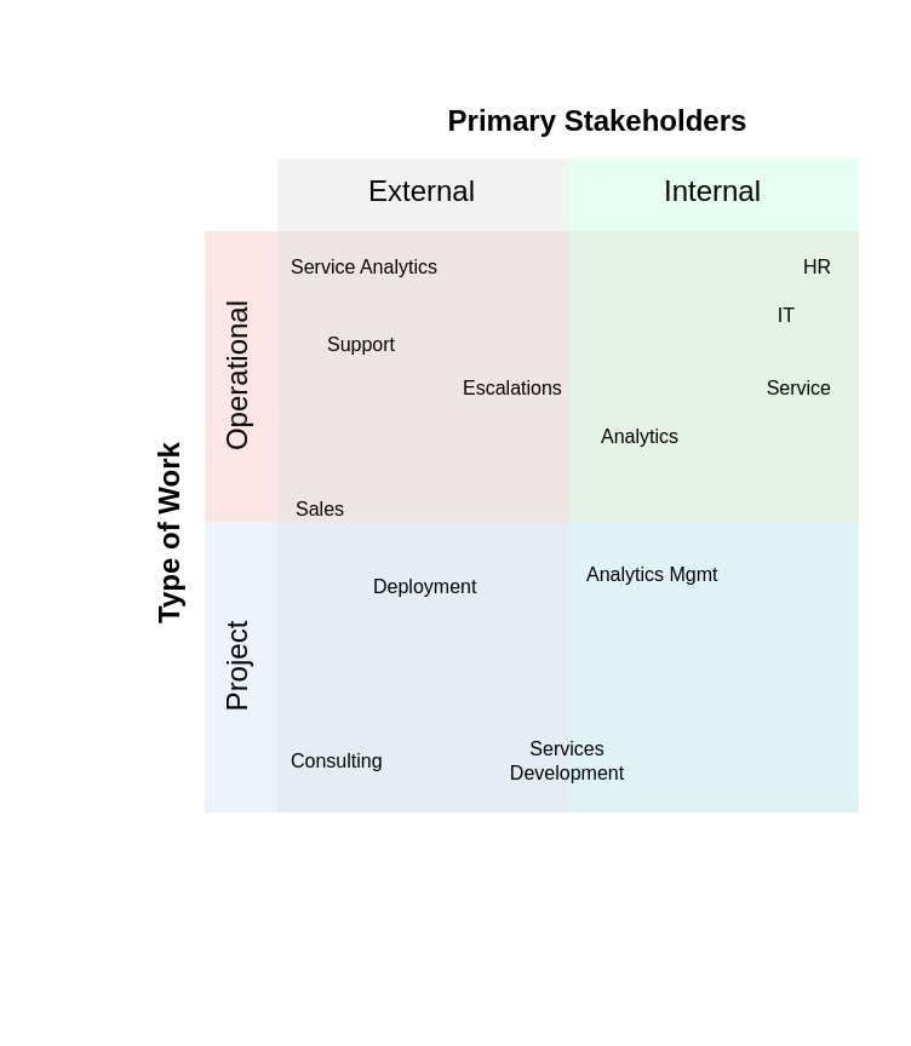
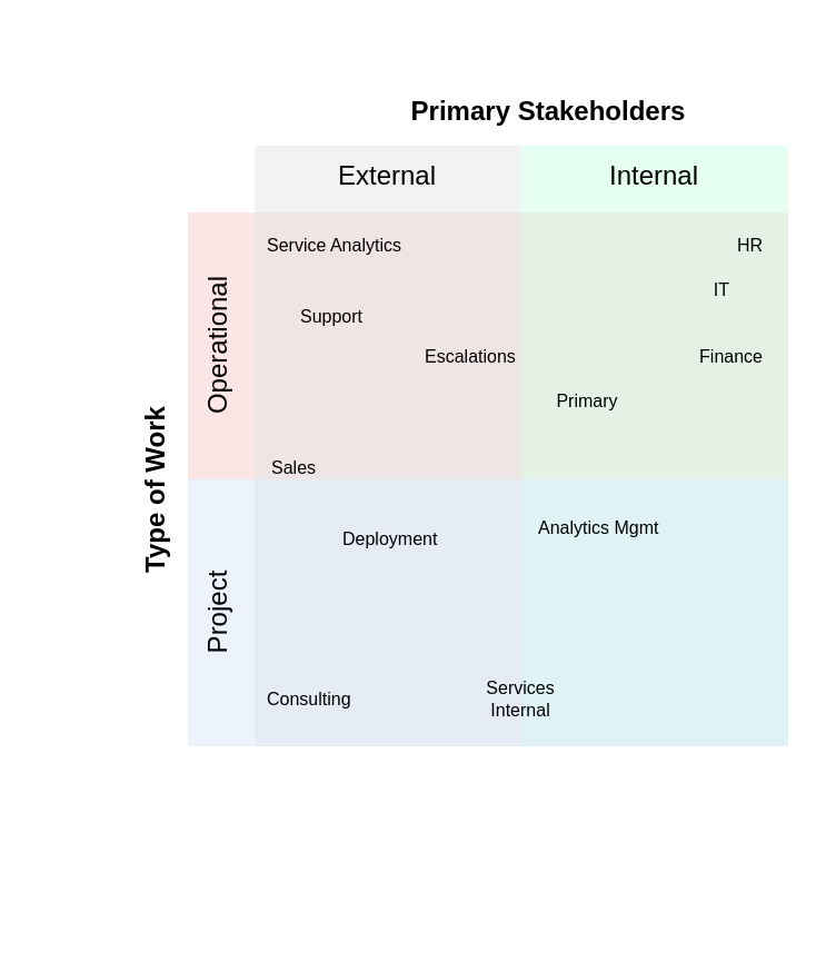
  <mxCell id="0" />
  <mxCell id="1" parent="0" />
  <mxCell id="2" value="" style="group" parent="1" vertex="1" connectable="0"><mxGeometry x="55" y="35" width="299" height="300" as="geometry" /></mxCell>
  <mxCell id="3" value="Operational" style="rounded=0;whiteSpace=wrap;html=1;rotation=-90;verticalAlign=top;strokeColor=none;fillOpacity=50;fillColor=#f8cecc;" parent="2" vertex="1"><mxGeometry x="104" y="-15" width="120" height="270" as="geometry" /></mxCell>
  <mxCell id="4" value="External" style="rounded=0;whiteSpace=wrap;html=1;rotation=0;verticalAlign=top;strokeColor=none;fillColor=#E6E6E6;fillOpacity=50;" parent="2" vertex="1"><mxGeometry x="59" y="30" width="120" height="270" as="geometry" /></mxCell>
  <mxCell id="5" value="Internal" style="rounded=0;whiteSpace=wrap;html=1;rotation=0;verticalAlign=top;strokeColor=none;fillColor=#CCFFE6;fillOpacity=50;" parent="2" vertex="1"><mxGeometry x="179" y="30" width="120" height="270" as="geometry" /></mxCell>
  <mxCell id="6" value="Project" style="rounded=0;whiteSpace=wrap;html=1;rotation=-90;verticalAlign=top;strokeColor=none;fillOpacity=50;fillColor=#dae8fc;" parent="2" vertex="1"><mxGeometry x="104" y="105" width="120" height="270" as="geometry" /></mxCell>
  <mxCell id="7" value="Type of Work" style="text;html=1;strokeColor=none;fillColor=none;align=center;verticalAlign=middle;whiteSpace=wrap;rounded=0;rotation=-90;fontStyle=1" parent="2" vertex="1"><mxGeometry x="-35" y="170" width="100" height="30" as="geometry" /></mxCell>
  <mxCell id="8" value="Primary Stakeholders" style="text;html=1;strokeColor=none;fillColor=none;align=center;verticalAlign=middle;whiteSpace=wrap;rounded=0;rotation=0;fontStyle=1" parent="2" vertex="1"><mxGeometry x="124" width="135" height="30" as="geometry" /></mxCell>
  <mxCell id="9" value="Sales" style="text;html=1;strokeColor=none;fillColor=none;align=left;verticalAlign=middle;whiteSpace=wrap;rounded=0;fontSize=8;" parent="2" vertex="1"><mxGeometry x="65" y="160" width="60" height="30" as="geometry" /></mxCell>
  <mxCell id="10" value="Deployment&amp;nbsp;" style="text;html=1;strokeColor=none;fillColor=none;align=left;verticalAlign=middle;whiteSpace=wrap;rounded=0;fontSize=8;" parent="2" vertex="1"><mxGeometry x="97" y="192" width="60" height="30" as="geometry" /></mxCell>
  <mxCell id="11" value="Consulting&amp;nbsp;" style="text;html=1;strokeColor=none;fillColor=none;align=left;verticalAlign=middle;whiteSpace=wrap;rounded=0;fontSize=8;" parent="2" vertex="1"><mxGeometry x="63" y="264" width="60" height="30" as="geometry" /></mxCell>
  <mxCell id="12" value="Support" style="text;html=1;strokeColor=none;fillColor=none;align=left;verticalAlign=middle;whiteSpace=wrap;rounded=0;fontSize=8;" parent="2" vertex="1"><mxGeometry x="78" y="92" width="60" height="30" as="geometry" /></mxCell>
  <mxCell id="13" value="Escalations" style="text;html=1;strokeColor=none;fillColor=none;align=left;verticalAlign=middle;whiteSpace=wrap;rounded=0;fontSize=8;" parent="2" vertex="1"><mxGeometry x="134" y="110" width="60" height="30" as="geometry" /></mxCell>
  <mxCell id="14" value="Analytics Mgmt" style="text;html=1;strokeColor=none;fillColor=none;align=left;verticalAlign=middle;whiteSpace=wrap;rounded=0;fontSize=8;" parent="2" vertex="1"><mxGeometry x="185" y="187" width="60" height="30" as="geometry" /></mxCell>
- <mxCell id="15" value="Service" style="text;html=1;strokeColor=none;fillColor=none;align=right;verticalAlign=middle;whiteSpace=wrap;rounded=0;fontSize=8;" parent="2" vertex="1"><mxGeometry x="230" y="110" width="60" height="30" as="geometry" /></mxCell>
- <mxCell id="16" value="Services Development" style="text;html=1;strokeColor=none;fillColor=none;align=center;verticalAlign=middle;whiteSpace=wrap;rounded=0;fontSize=8;" parent="2" vertex="1"><mxGeometry x="149" y="264" width="60" height="30" as="geometry" /></mxCell>
+ <mxCell id="15" value="Finance" style="text;html=1;strokeColor=none;fillColor=none;align=right;verticalAlign=middle;whiteSpace=wrap;rounded=0;fontSize=8;" parent="2" vertex="1"><mxGeometry x="230" y="110" width="60" height="30" as="geometry" /></mxCell>
+ <mxCell id="16" value="Services Internal" style="text;html=1;strokeColor=none;fillColor=none;align=center;verticalAlign=middle;whiteSpace=wrap;rounded=0;fontSize=8;" parent="2" vertex="1"><mxGeometry x="149" y="264" width="60" height="30" as="geometry" /></mxCell>
  <mxCell id="17" value="Service Analytics" style="text;html=1;strokeColor=none;fillColor=none;align=left;verticalAlign=middle;whiteSpace=wrap;rounded=0;fontSize=8;" parent="2" vertex="1"><mxGeometry x="63" y="60" width="71" height="30" as="geometry" /></mxCell>
  <mxCell id="18" value="HR" style="text;html=1;strokeColor=none;fillColor=none;align=right;verticalAlign=middle;whiteSpace=wrap;rounded=0;fontSize=8;" parent="2" vertex="1"><mxGeometry x="230" y="60" width="60" height="30" as="geometry" /></mxCell>
  <mxCell id="19" value="IT" style="text;html=1;strokeColor=none;fillColor=none;align=right;verticalAlign=middle;whiteSpace=wrap;rounded=0;fontSize=8;" parent="2" vertex="1"><mxGeometry x="215" y="80" width="60" height="30" as="geometry" /></mxCell>
- <mxCell id="20" value="Analytics" style="text;html=1;strokeColor=none;fillColor=none;align=center;verticalAlign=middle;whiteSpace=wrap;rounded=0;fontSize=8;" parent="2" vertex="1"><mxGeometry x="179" y="130" width="60" height="30" as="geometry" /></mxCell>
+ <mxCell id="20" value="Primary" style="text;html=1;strokeColor=none;fillColor=none;align=center;verticalAlign=middle;whiteSpace=wrap;rounded=0;fontSize=8;" parent="2" vertex="1"><mxGeometry x="179" y="130" width="60" height="30" as="geometry" /></mxCell>
